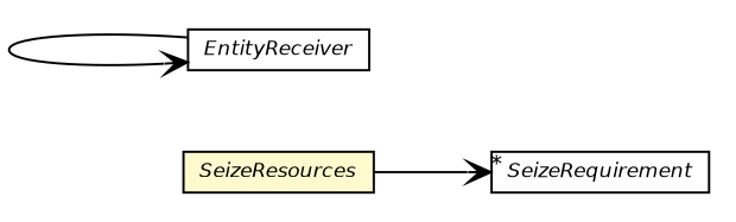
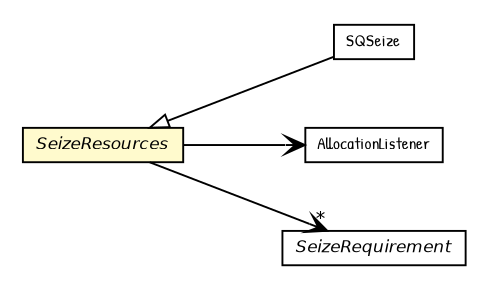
  digraph {
    fontname="Patrick Hand"
    nodesep=0.25
    rankdir=LR
    ranksep=0.5
    node [fontcolor=black fontname="Patrick Hand" fontsize=9.0 shape=plaintext]
    edge [fontname="Patrick Hand" fontsize=10.0 headport=p labelfontname=Helvetica labelfontsize=10 tailport=p arrowhead=open color=black fontcolor=black]
+   n1 [label=<<table title="jsl.modeling.elements.resource.SQSeize" border="0" cellborder="1" cellspacing="0" cellpadding="2" port="p" href="./SQSeize.html"> 		<tr><td><table border="0" cellspacing="0" cellpadding="1"> <tr><td align="center" balign="center"> SQSeize </td></tr> 		</table></td></tr> 		</table>>]
    n2 [label=<<table title="jsl.modeling.elements.resource.SeizeResources" border="0" cellborder="1" cellspacing="0" cellpadding="2" port="p" bgcolor="lemonChiffon" href="./SeizeResources.html"> 		<tr><td><table border="0" cellspacing="0" cellpadding="1"> <tr><td align="center" balign="center"><font face="Helvetica-Oblique"> SeizeResources </font></td></tr> 		</table></td></tr> 		</table>>]
+   n3 [label=<<table title="jsl.modeling.elements.resource.SeizeResources.AllocationListener" border="0" cellborder="1" cellspacing="0" cellpadding="2" port="p" href="./SeizeResources.AllocationListener.html"> 		<tr><td><table border="0" cellspacing="0" cellpadding="1"> <tr><td align="center" balign="center"> AllocationListener </td></tr> 		</table></td></tr> 		</table>>]
    n4 [label=<<table title="jsl.modeling.elements.resource.SeizeRequirement" border="0" cellborder="1" cellspacing="0" cellpadding="2" port="p" href="./SeizeRequirement.html"> 		<tr><td><table border="0" cellspacing="0" cellpadding="1"> <tr><td align="center" balign="center"><font face="Helvetica-Oblique"> SeizeRequirement </font></td></tr> 		</table></td></tr> 		</table>>]
-   n5 [label=<<table title="jsl.modeling.elements.resource.EntityReceiver" border="0" cellborder="1" cellspacing="0" cellpadding="2" port="p" href="./EntityReceiver.html"> 		<tr><td><table border="0" cellspacing="0" cellpadding="1"> <tr><td align="center" balign="center"><font face="Helvetica-Oblique"> EntityReceiver </font></td></tr> 		</table></td></tr> 		</table>>]
+   n2 -> n1 [arrowtail=empty dir=back fontsize=10 arrowhead="" color="" fontcolor=""]
+   n2 -> n3
    n2 -> n4 [headlabel="*"]
-   n5 -> n5
  }
